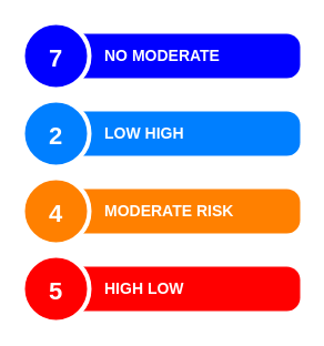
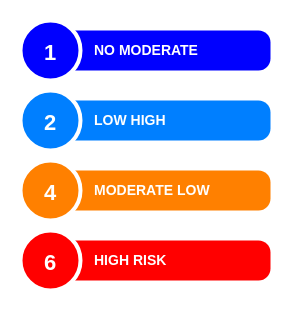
  <mxCell id="0" />
  <mxCell id="1" parent="0" />
  <mxCell id="2" value="NO MODERATE" style="shape=rect;rounded=1;whiteSpace=wrap;html=1;shadow=0;strokeColor=none;fillColor=#0000FF;arcSize=30;fontSize=14;spacingLeft=42;fontStyle=1;fontColor=#FFFFFF;align=left;" vertex="1" parent="1"><mxGeometry x="50" y="30" width="220" height="40" as="geometry" /></mxCell>
- <mxCell id="3" value="7" style="shape=ellipse;perimeter=ellipsePerimeter;fontSize=22;fontStyle=1;shadow=0;strokeColor=#ffffff;fillColor=#0000FF;strokeWidth=4;fontColor=#ffffff;align=center;" vertex="1" parent="1"><mxGeometry x="20" y="20" width="60" height="60" as="geometry" /></mxCell>
+ <mxCell id="3" value="1" style="shape=ellipse;perimeter=ellipsePerimeter;fontSize=22;fontStyle=1;shadow=0;strokeColor=#ffffff;fillColor=#0000FF;strokeWidth=4;fontColor=#ffffff;align=center;" vertex="1" parent="1"><mxGeometry x="20" y="20" width="60" height="60" as="geometry" /></mxCell>
  <mxCell id="4" value="LOW HIGH" style="shape=rect;rounded=1;whiteSpace=wrap;html=1;shadow=0;strokeColor=none;fillColor=#007FFF;arcSize=30;fontSize=14;spacingLeft=42;fontStyle=1;fontColor=#FFFFFF;align=left;" vertex="1" parent="1"><mxGeometry x="50" y="100" width="220" height="40" as="geometry" /></mxCell>
  <mxCell id="5" value="2" style="shape=ellipse;perimeter=ellipsePerimeter;fontSize=22;fontStyle=1;shadow=0;strokeColor=#ffffff;fillColor=#007FFF;strokeWidth=4;fontColor=#ffffff;align=center;" vertex="1" parent="1"><mxGeometry x="20" y="90" width="60" height="60" as="geometry" /></mxCell>
- <mxCell id="6" value="MODERATE RISK" style="shape=rect;rounded=1;whiteSpace=wrap;html=1;shadow=0;strokeColor=none;fillColor=#FF8000;arcSize=30;fontSize=14;spacingLeft=42;fontStyle=1;fontColor=#FFFFFF;align=left;" vertex="1" parent="1"><mxGeometry x="50" y="170" width="220" height="40" as="geometry" /></mxCell>
+ <mxCell id="6" value="MODERATE LOW" style="shape=rect;rounded=1;whiteSpace=wrap;html=1;shadow=0;strokeColor=none;fillColor=#FF8000;arcSize=30;fontSize=14;spacingLeft=42;fontStyle=1;fontColor=#FFFFFF;align=left;" vertex="1" parent="1"><mxGeometry x="50" y="170" width="220" height="40" as="geometry" /></mxCell>
  <mxCell id="7" value="4" style="shape=ellipse;perimeter=ellipsePerimeter;fontSize=22;fontStyle=1;shadow=0;strokeColor=#ffffff;fillColor=#FF8000;strokeWidth=4;fontColor=#ffffff;align=center;" vertex="1" parent="1"><mxGeometry x="20" y="160" width="60" height="60" as="geometry" /></mxCell>
- <mxCell id="8" value="HIGH LOW" style="shape=rect;rounded=1;whiteSpace=wrap;html=1;shadow=0;strokeColor=none;fillColor=#FF0000;arcSize=30;fontSize=14;spacingLeft=42;fontStyle=1;fontColor=#FFFFFF;align=left;" vertex="1" parent="1"><mxGeometry x="50" y="240" width="220" height="40" as="geometry" /></mxCell>
- <mxCell id="9" value="5" style="shape=ellipse;perimeter=ellipsePerimeter;fontSize=22;fontStyle=1;shadow=0;strokeColor=#ffffff;fillColor=#FF0000;strokeWidth=4;fontColor=#ffffff;align=center;" vertex="1" parent="1"><mxGeometry x="20" y="230" width="60" height="60" as="geometry" /></mxCell>
+ <mxCell id="8" value="HIGH RISK" style="shape=rect;rounded=1;whiteSpace=wrap;html=1;shadow=0;strokeColor=none;fillColor=#FF0000;arcSize=30;fontSize=14;spacingLeft=42;fontStyle=1;fontColor=#FFFFFF;align=left;" vertex="1" parent="1"><mxGeometry x="50" y="240" width="220" height="40" as="geometry" /></mxCell>
+ <mxCell id="9" value="6" style="shape=ellipse;perimeter=ellipsePerimeter;fontSize=22;fontStyle=1;shadow=0;strokeColor=#ffffff;fillColor=#FF0000;strokeWidth=4;fontColor=#ffffff;align=center;" vertex="1" parent="1"><mxGeometry x="20" y="230" width="60" height="60" as="geometry" /></mxCell>
